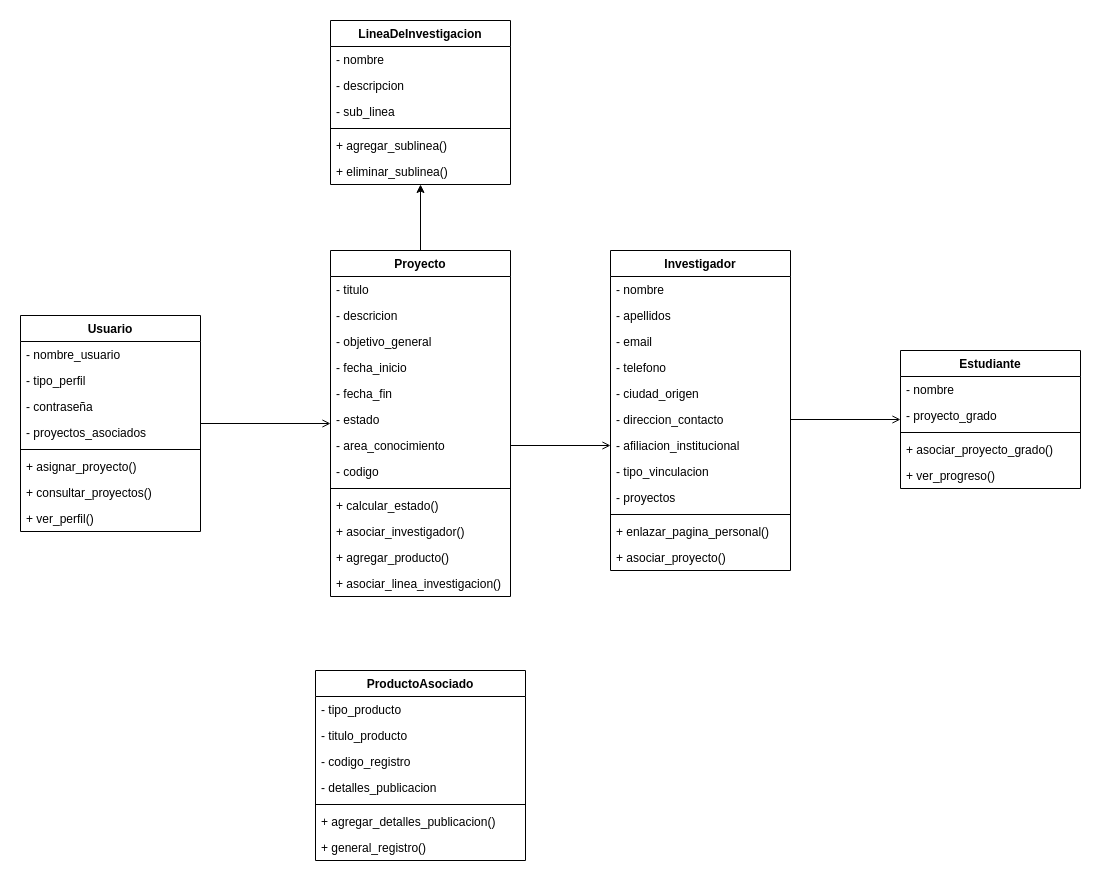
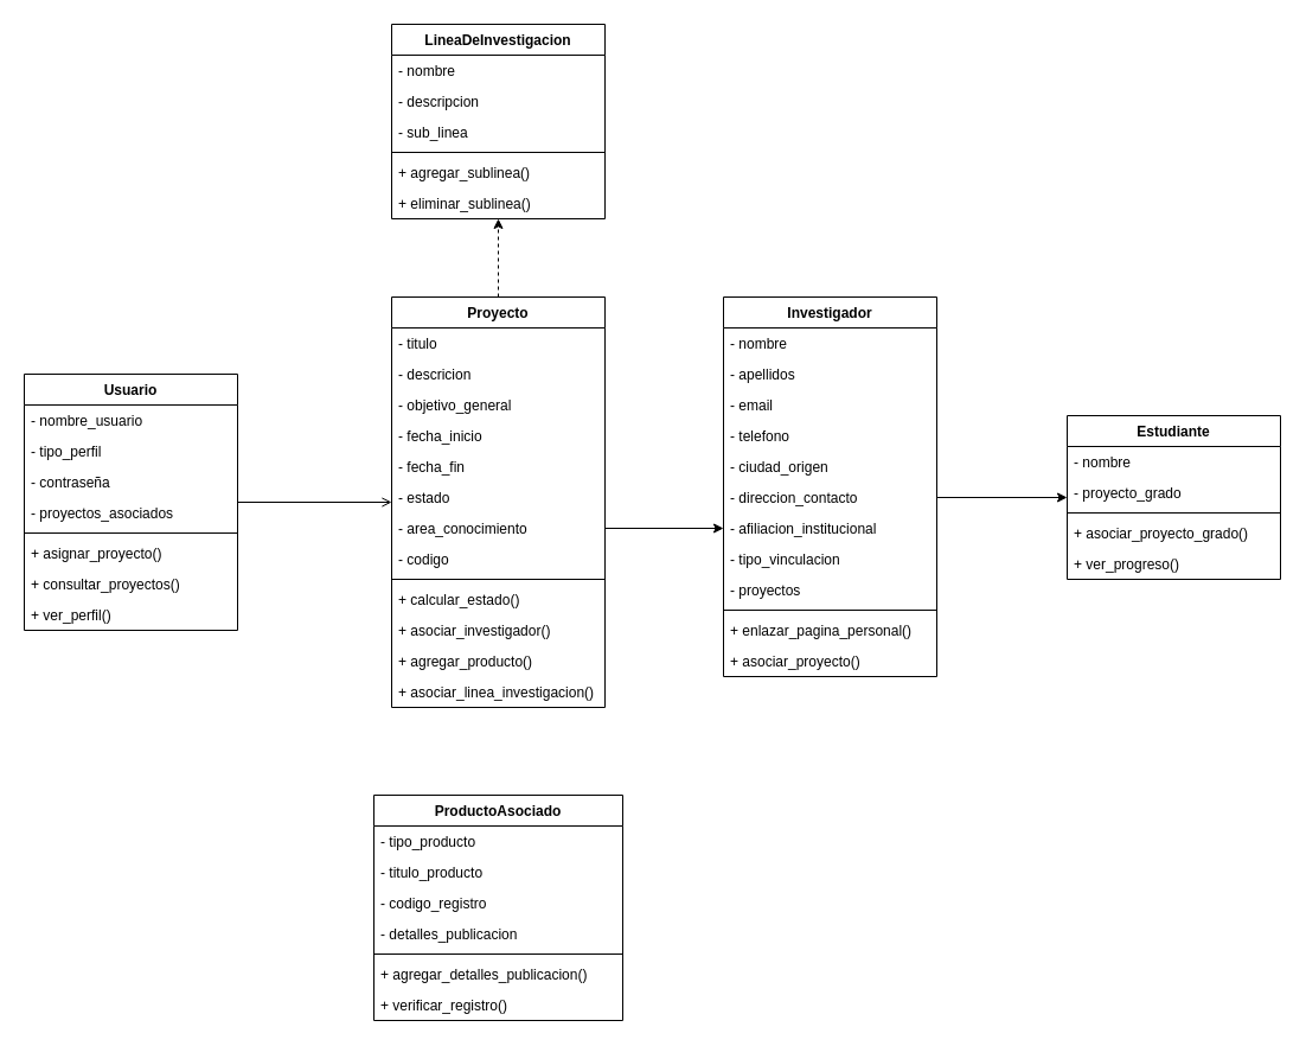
  <mxCell id="0" />
  <mxCell id="1" parent="0" />
- <mxCell id="2" style="edgeStyle=orthogonalEdgeStyle;rounded=0;orthogonalLoop=1;jettySize=auto;html=1;" edge="1" parent="1" source="3" target="30"><mxGeometry relative="1" as="geometry" /></mxCell>
+ <mxCell id="2" style="edgeStyle=orthogonalEdgeStyle;rounded=0;orthogonalLoop=1;jettySize=auto;html=1;dashed=1;" edge="1" parent="1" source="3" target="30"><mxGeometry relative="1" as="geometry" /></mxCell>
  <mxCell id="3" value="Proyecto" style="swimlane;fontStyle=1;align=center;verticalAlign=top;childLayout=stackLayout;horizontal=1;startSize=26;horizontalStack=0;resizeParent=1;resizeParentMax=0;resizeLast=0;collapsible=1;marginBottom=0;whiteSpace=wrap;html=1;" vertex="1" parent="1"><mxGeometry x="330" y="250" width="180" height="346" as="geometry" /></mxCell>
  <mxCell id="4" value="- titulo" style="text;strokeColor=none;fillColor=none;align=left;verticalAlign=top;spacingLeft=4;spacingRight=4;overflow=hidden;rotatable=0;points=[[0,0.5],[1,0.5]];portConstraint=eastwest;whiteSpace=wrap;html=1;" vertex="1" parent="3"><mxGeometry y="26" width="180" height="26" as="geometry" /></mxCell>
  <mxCell id="5" value="- descricion" style="text;strokeColor=none;fillColor=none;align=left;verticalAlign=top;spacingLeft=4;spacingRight=4;overflow=hidden;rotatable=0;points=[[0,0.5],[1,0.5]];portConstraint=eastwest;whiteSpace=wrap;html=1;" vertex="1" parent="3"><mxGeometry y="52" width="180" height="26" as="geometry" /></mxCell>
  <mxCell id="6" value="- objetivo_general" style="text;strokeColor=none;fillColor=none;align=left;verticalAlign=top;spacingLeft=4;spacingRight=4;overflow=hidden;rotatable=0;points=[[0,0.5],[1,0.5]];portConstraint=eastwest;whiteSpace=wrap;html=1;" vertex="1" parent="3"><mxGeometry y="78" width="180" height="26" as="geometry" /></mxCell>
  <mxCell id="7" value="- fecha_inicio" style="text;strokeColor=none;fillColor=none;align=left;verticalAlign=top;spacingLeft=4;spacingRight=4;overflow=hidden;rotatable=0;points=[[0,0.5],[1,0.5]];portConstraint=eastwest;whiteSpace=wrap;html=1;" vertex="1" parent="3"><mxGeometry y="104" width="180" height="26" as="geometry" /></mxCell>
  <mxCell id="8" value="- fecha_fin" style="text;strokeColor=none;fillColor=none;align=left;verticalAlign=top;spacingLeft=4;spacingRight=4;overflow=hidden;rotatable=0;points=[[0,0.5],[1,0.5]];portConstraint=eastwest;whiteSpace=wrap;html=1;" vertex="1" parent="3"><mxGeometry y="130" width="180" height="26" as="geometry" /></mxCell>
  <mxCell id="9" value="- estado" style="text;strokeColor=none;fillColor=none;align=left;verticalAlign=top;spacingLeft=4;spacingRight=4;overflow=hidden;rotatable=0;points=[[0,0.5],[1,0.5]];portConstraint=eastwest;whiteSpace=wrap;html=1;" vertex="1" parent="3"><mxGeometry y="156" width="180" height="26" as="geometry" /></mxCell>
  <mxCell id="10" value="- area_conocimiento" style="text;strokeColor=none;fillColor=none;align=left;verticalAlign=top;spacingLeft=4;spacingRight=4;overflow=hidden;rotatable=0;points=[[0,0.5],[1,0.5]];portConstraint=eastwest;whiteSpace=wrap;html=1;" vertex="1" parent="3"><mxGeometry y="182" width="180" height="26" as="geometry" /></mxCell>
  <mxCell id="11" value="- codigo" style="text;strokeColor=none;fillColor=none;align=left;verticalAlign=top;spacingLeft=4;spacingRight=4;overflow=hidden;rotatable=0;points=[[0,0.5],[1,0.5]];portConstraint=eastwest;whiteSpace=wrap;html=1;" vertex="1" parent="3"><mxGeometry y="208" width="180" height="26" as="geometry" /></mxCell>
  <mxCell id="12" value="" style="line;strokeWidth=1;fillColor=none;align=left;verticalAlign=middle;spacingTop=-1;spacingLeft=3;spacingRight=3;rotatable=0;labelPosition=right;points=[];portConstraint=eastwest;strokeColor=inherit;" vertex="1" parent="3"><mxGeometry y="234" width="180" height="8" as="geometry" /></mxCell>
  <mxCell id="13" value="+ calcular_estado()" style="text;strokeColor=none;fillColor=none;align=left;verticalAlign=top;spacingLeft=4;spacingRight=4;overflow=hidden;rotatable=0;points=[[0,0.5],[1,0.5]];portConstraint=eastwest;whiteSpace=wrap;html=1;" vertex="1" parent="3"><mxGeometry y="242" width="180" height="26" as="geometry" /></mxCell>
  <mxCell id="14" value="+ asociar_investigador()" style="text;strokeColor=none;fillColor=none;align=left;verticalAlign=top;spacingLeft=4;spacingRight=4;overflow=hidden;rotatable=0;points=[[0,0.5],[1,0.5]];portConstraint=eastwest;whiteSpace=wrap;html=1;" vertex="1" parent="3"><mxGeometry y="268" width="180" height="26" as="geometry" /></mxCell>
  <mxCell id="15" value="+ agregar_producto()" style="text;strokeColor=none;fillColor=none;align=left;verticalAlign=top;spacingLeft=4;spacingRight=4;overflow=hidden;rotatable=0;points=[[0,0.5],[1,0.5]];portConstraint=eastwest;whiteSpace=wrap;html=1;" vertex="1" parent="3"><mxGeometry y="294" width="180" height="26" as="geometry" /></mxCell>
  <mxCell id="16" value="+ asociar_linea_investigacion()" style="text;strokeColor=none;fillColor=none;align=left;verticalAlign=top;spacingLeft=4;spacingRight=4;overflow=hidden;rotatable=0;points=[[0,0.5],[1,0.5]];portConstraint=eastwest;whiteSpace=wrap;html=1;" vertex="1" parent="3"><mxGeometry y="320" width="180" height="26" as="geometry" /></mxCell>
  <mxCell id="17" value="Investigador" style="swimlane;fontStyle=1;align=center;verticalAlign=top;childLayout=stackLayout;horizontal=1;startSize=26;horizontalStack=0;resizeParent=1;resizeParentMax=0;resizeLast=0;collapsible=1;marginBottom=0;whiteSpace=wrap;html=1;" vertex="1" parent="1"><mxGeometry x="610" y="250" width="180" height="320" as="geometry" /></mxCell>
  <mxCell id="18" value="- nombre" style="text;strokeColor=none;fillColor=none;align=left;verticalAlign=top;spacingLeft=4;spacingRight=4;overflow=hidden;rotatable=0;points=[[0,0.5],[1,0.5]];portConstraint=eastwest;whiteSpace=wrap;html=1;" vertex="1" parent="17"><mxGeometry y="26" width="180" height="26" as="geometry" /></mxCell>
  <mxCell id="19" value="- apellidos" style="text;strokeColor=none;fillColor=none;align=left;verticalAlign=top;spacingLeft=4;spacingRight=4;overflow=hidden;rotatable=0;points=[[0,0.5],[1,0.5]];portConstraint=eastwest;whiteSpace=wrap;html=1;" vertex="1" parent="17"><mxGeometry y="52" width="180" height="26" as="geometry" /></mxCell>
  <mxCell id="20" value="- email" style="text;strokeColor=none;fillColor=none;align=left;verticalAlign=top;spacingLeft=4;spacingRight=4;overflow=hidden;rotatable=0;points=[[0,0.5],[1,0.5]];portConstraint=eastwest;whiteSpace=wrap;html=1;" vertex="1" parent="17"><mxGeometry y="78" width="180" height="26" as="geometry" /></mxCell>
  <mxCell id="21" value="- telefono" style="text;strokeColor=none;fillColor=none;align=left;verticalAlign=top;spacingLeft=4;spacingRight=4;overflow=hidden;rotatable=0;points=[[0,0.5],[1,0.5]];portConstraint=eastwest;whiteSpace=wrap;html=1;" vertex="1" parent="17"><mxGeometry y="104" width="180" height="26" as="geometry" /></mxCell>
  <mxCell id="22" value="- ciudad_origen" style="text;strokeColor=none;fillColor=none;align=left;verticalAlign=top;spacingLeft=4;spacingRight=4;overflow=hidden;rotatable=0;points=[[0,0.5],[1,0.5]];portConstraint=eastwest;whiteSpace=wrap;html=1;" vertex="1" parent="17"><mxGeometry y="130" width="180" height="26" as="geometry" /></mxCell>
  <mxCell id="23" value="- direccion_contacto" style="text;strokeColor=none;fillColor=none;align=left;verticalAlign=top;spacingLeft=4;spacingRight=4;overflow=hidden;rotatable=0;points=[[0,0.5],[1,0.5]];portConstraint=eastwest;whiteSpace=wrap;html=1;" vertex="1" parent="17"><mxGeometry y="156" width="180" height="26" as="geometry" /></mxCell>
  <mxCell id="24" value="- afiliacion_institucional" style="text;strokeColor=none;fillColor=none;align=left;verticalAlign=top;spacingLeft=4;spacingRight=4;overflow=hidden;rotatable=0;points=[[0,0.5],[1,0.5]];portConstraint=eastwest;whiteSpace=wrap;html=1;" vertex="1" parent="17"><mxGeometry y="182" width="180" height="26" as="geometry" /></mxCell>
  <mxCell id="25" value="- tipo_vinculacion" style="text;strokeColor=none;fillColor=none;align=left;verticalAlign=top;spacingLeft=4;spacingRight=4;overflow=hidden;rotatable=0;points=[[0,0.5],[1,0.5]];portConstraint=eastwest;whiteSpace=wrap;html=1;" vertex="1" parent="17"><mxGeometry y="208" width="180" height="26" as="geometry" /></mxCell>
  <mxCell id="26" value="- proyectos" style="text;strokeColor=none;fillColor=none;align=left;verticalAlign=top;spacingLeft=4;spacingRight=4;overflow=hidden;rotatable=0;points=[[0,0.5],[1,0.5]];portConstraint=eastwest;whiteSpace=wrap;html=1;" vertex="1" parent="17"><mxGeometry y="234" width="180" height="26" as="geometry" /></mxCell>
  <mxCell id="27" value="" style="line;strokeWidth=1;fillColor=none;align=left;verticalAlign=middle;spacingTop=-1;spacingLeft=3;spacingRight=3;rotatable=0;labelPosition=right;points=[];portConstraint=eastwest;strokeColor=inherit;" vertex="1" parent="17"><mxGeometry y="260" width="180" height="8" as="geometry" /></mxCell>
  <mxCell id="28" value="+ enlazar_pagina_personal()" style="text;strokeColor=none;fillColor=none;align=left;verticalAlign=top;spacingLeft=4;spacingRight=4;overflow=hidden;rotatable=0;points=[[0,0.5],[1,0.5]];portConstraint=eastwest;whiteSpace=wrap;html=1;" vertex="1" parent="17"><mxGeometry y="268" width="180" height="26" as="geometry" /></mxCell>
  <mxCell id="29" value="+ asociar_proyecto()" style="text;strokeColor=none;fillColor=none;align=left;verticalAlign=top;spacingLeft=4;spacingRight=4;overflow=hidden;rotatable=0;points=[[0,0.5],[1,0.5]];portConstraint=eastwest;whiteSpace=wrap;html=1;" vertex="1" parent="17"><mxGeometry y="294" width="180" height="26" as="geometry" /></mxCell>
  <mxCell id="30" value="LineaDeInvestigacion" style="swimlane;fontStyle=1;align=center;verticalAlign=top;childLayout=stackLayout;horizontal=1;startSize=26;horizontalStack=0;resizeParent=1;resizeParentMax=0;resizeLast=0;collapsible=1;marginBottom=0;whiteSpace=wrap;html=1;" vertex="1" parent="1"><mxGeometry x="330" y="20" width="180" height="164" as="geometry" /></mxCell>
  <mxCell id="31" value="- nombre" style="text;strokeColor=none;fillColor=none;align=left;verticalAlign=top;spacingLeft=4;spacingRight=4;overflow=hidden;rotatable=0;points=[[0,0.5],[1,0.5]];portConstraint=eastwest;whiteSpace=wrap;html=1;" vertex="1" parent="30"><mxGeometry y="26" width="180" height="26" as="geometry" /></mxCell>
  <mxCell id="32" value="- descripcion" style="text;strokeColor=none;fillColor=none;align=left;verticalAlign=top;spacingLeft=4;spacingRight=4;overflow=hidden;rotatable=0;points=[[0,0.5],[1,0.5]];portConstraint=eastwest;whiteSpace=wrap;html=1;" vertex="1" parent="30"><mxGeometry y="52" width="180" height="26" as="geometry" /></mxCell>
  <mxCell id="33" value="- sub_linea" style="text;strokeColor=none;fillColor=none;align=left;verticalAlign=top;spacingLeft=4;spacingRight=4;overflow=hidden;rotatable=0;points=[[0,0.5],[1,0.5]];portConstraint=eastwest;whiteSpace=wrap;html=1;" vertex="1" parent="30"><mxGeometry y="78" width="180" height="26" as="geometry" /></mxCell>
  <mxCell id="34" value="" style="line;strokeWidth=1;fillColor=none;align=left;verticalAlign=middle;spacingTop=-1;spacingLeft=3;spacingRight=3;rotatable=0;labelPosition=right;points=[];portConstraint=eastwest;strokeColor=inherit;" vertex="1" parent="30"><mxGeometry y="104" width="180" height="8" as="geometry" /></mxCell>
  <mxCell id="35" value="+ agregar_sublinea()" style="text;strokeColor=none;fillColor=none;align=left;verticalAlign=top;spacingLeft=4;spacingRight=4;overflow=hidden;rotatable=0;points=[[0,0.5],[1,0.5]];portConstraint=eastwest;whiteSpace=wrap;html=1;" vertex="1" parent="30"><mxGeometry y="112" width="180" height="26" as="geometry" /></mxCell>
  <mxCell id="36" value="+ eliminar_sublinea()" style="text;strokeColor=none;fillColor=none;align=left;verticalAlign=top;spacingLeft=4;spacingRight=4;overflow=hidden;rotatable=0;points=[[0,0.5],[1,0.5]];portConstraint=eastwest;whiteSpace=wrap;html=1;" vertex="1" parent="30"><mxGeometry y="138" width="180" height="26" as="geometry" /></mxCell>
  <mxCell id="37" value="ProductoAsociado" style="swimlane;fontStyle=1;align=center;verticalAlign=top;childLayout=stackLayout;horizontal=1;startSize=26;horizontalStack=0;resizeParent=1;resizeParentMax=0;resizeLast=0;collapsible=1;marginBottom=0;whiteSpace=wrap;html=1;" vertex="1" parent="1"><mxGeometry x="315" y="670" width="210" height="190" as="geometry" /></mxCell>
  <mxCell id="38" value="- tipo_producto" style="text;strokeColor=none;fillColor=none;align=left;verticalAlign=top;spacingLeft=4;spacingRight=4;overflow=hidden;rotatable=0;points=[[0,0.5],[1,0.5]];portConstraint=eastwest;whiteSpace=wrap;html=1;" vertex="1" parent="37"><mxGeometry y="26" width="210" height="26" as="geometry" /></mxCell>
  <mxCell id="39" value="- titulo_producto" style="text;strokeColor=none;fillColor=none;align=left;verticalAlign=top;spacingLeft=4;spacingRight=4;overflow=hidden;rotatable=0;points=[[0,0.5],[1,0.5]];portConstraint=eastwest;whiteSpace=wrap;html=1;" vertex="1" parent="37"><mxGeometry y="52" width="210" height="26" as="geometry" /></mxCell>
  <mxCell id="40" value="- codigo_registro" style="text;strokeColor=none;fillColor=none;align=left;verticalAlign=top;spacingLeft=4;spacingRight=4;overflow=hidden;rotatable=0;points=[[0,0.5],[1,0.5]];portConstraint=eastwest;whiteSpace=wrap;html=1;" vertex="1" parent="37"><mxGeometry y="78" width="210" height="26" as="geometry" /></mxCell>
  <mxCell id="41" value="- detalles_publicacion" style="text;strokeColor=none;fillColor=none;align=left;verticalAlign=top;spacingLeft=4;spacingRight=4;overflow=hidden;rotatable=0;points=[[0,0.5],[1,0.5]];portConstraint=eastwest;whiteSpace=wrap;html=1;" vertex="1" parent="37"><mxGeometry y="104" width="210" height="26" as="geometry" /></mxCell>
  <mxCell id="42" value="" style="line;strokeWidth=1;fillColor=none;align=left;verticalAlign=middle;spacingTop=-1;spacingLeft=3;spacingRight=3;rotatable=0;labelPosition=right;points=[];portConstraint=eastwest;strokeColor=inherit;" vertex="1" parent="37"><mxGeometry y="130" width="210" height="8" as="geometry" /></mxCell>
  <mxCell id="43" value="+ agregar_detalles_publicacion()" style="text;strokeColor=none;fillColor=none;align=left;verticalAlign=top;spacingLeft=4;spacingRight=4;overflow=hidden;rotatable=0;points=[[0,0.5],[1,0.5]];portConstraint=eastwest;whiteSpace=wrap;html=1;" vertex="1" parent="37"><mxGeometry y="138" width="210" height="26" as="geometry" /></mxCell>
- <mxCell id="44" value="+ general_registro()" style="text;strokeColor=none;fillColor=none;align=left;verticalAlign=top;spacingLeft=4;spacingRight=4;overflow=hidden;rotatable=0;points=[[0,0.5],[1,0.5]];portConstraint=eastwest;whiteSpace=wrap;html=1;" vertex="1" parent="37"><mxGeometry y="164" width="210" height="26" as="geometry" /></mxCell>
+ <mxCell id="44" value="+ verificar_registro()" style="text;strokeColor=none;fillColor=none;align=left;verticalAlign=top;spacingLeft=4;spacingRight=4;overflow=hidden;rotatable=0;points=[[0,0.5],[1,0.5]];portConstraint=eastwest;whiteSpace=wrap;html=1;" vertex="1" parent="37"><mxGeometry y="164" width="210" height="26" as="geometry" /></mxCell>
  <mxCell id="45" style="edgeStyle=orthogonalEdgeStyle;rounded=0;orthogonalLoop=1;jettySize=auto;html=1;endArrow=open;" edge="1" parent="1" source="46" target="3"><mxGeometry relative="1" as="geometry" /></mxCell>
  <mxCell id="46" value="Usuario" style="swimlane;fontStyle=1;align=center;verticalAlign=top;childLayout=stackLayout;horizontal=1;startSize=26;horizontalStack=0;resizeParent=1;resizeParentMax=0;resizeLast=0;collapsible=1;marginBottom=0;whiteSpace=wrap;html=1;" vertex="1" parent="1"><mxGeometry x="20" y="315" width="180" height="216" as="geometry" /></mxCell>
  <mxCell id="47" value="- nombre_usuario" style="text;strokeColor=none;fillColor=none;align=left;verticalAlign=top;spacingLeft=4;spacingRight=4;overflow=hidden;rotatable=0;points=[[0,0.5],[1,0.5]];portConstraint=eastwest;whiteSpace=wrap;html=1;" vertex="1" parent="46"><mxGeometry y="26" width="180" height="26" as="geometry" /></mxCell>
  <mxCell id="48" value="- tipo_perfil" style="text;strokeColor=none;fillColor=none;align=left;verticalAlign=top;spacingLeft=4;spacingRight=4;overflow=hidden;rotatable=0;points=[[0,0.5],[1,0.5]];portConstraint=eastwest;whiteSpace=wrap;html=1;" vertex="1" parent="46"><mxGeometry y="52" width="180" height="26" as="geometry" /></mxCell>
  <mxCell id="49" value="- contraseña" style="text;strokeColor=none;fillColor=none;align=left;verticalAlign=top;spacingLeft=4;spacingRight=4;overflow=hidden;rotatable=0;points=[[0,0.5],[1,0.5]];portConstraint=eastwest;whiteSpace=wrap;html=1;" vertex="1" parent="46"><mxGeometry y="78" width="180" height="26" as="geometry" /></mxCell>
  <mxCell id="50" value="- proyectos_asociados" style="text;strokeColor=none;fillColor=none;align=left;verticalAlign=top;spacingLeft=4;spacingRight=4;overflow=hidden;rotatable=0;points=[[0,0.5],[1,0.5]];portConstraint=eastwest;whiteSpace=wrap;html=1;" vertex="1" parent="46"><mxGeometry y="104" width="180" height="26" as="geometry" /></mxCell>
  <mxCell id="51" value="" style="line;strokeWidth=1;fillColor=none;align=left;verticalAlign=middle;spacingTop=-1;spacingLeft=3;spacingRight=3;rotatable=0;labelPosition=right;points=[];portConstraint=eastwest;strokeColor=inherit;" vertex="1" parent="46"><mxGeometry y="130" width="180" height="8" as="geometry" /></mxCell>
  <mxCell id="52" value="+ asignar_proyecto()" style="text;strokeColor=none;fillColor=none;align=left;verticalAlign=top;spacingLeft=4;spacingRight=4;overflow=hidden;rotatable=0;points=[[0,0.5],[1,0.5]];portConstraint=eastwest;whiteSpace=wrap;html=1;" vertex="1" parent="46"><mxGeometry y="138" width="180" height="26" as="geometry" /></mxCell>
  <mxCell id="53" value="+ consultar_proyectos()" style="text;strokeColor=none;fillColor=none;align=left;verticalAlign=top;spacingLeft=4;spacingRight=4;overflow=hidden;rotatable=0;points=[[0,0.5],[1,0.5]];portConstraint=eastwest;whiteSpace=wrap;html=1;" vertex="1" parent="46"><mxGeometry y="164" width="180" height="26" as="geometry" /></mxCell>
  <mxCell id="54" value="+ ver_perfil()" style="text;strokeColor=none;fillColor=none;align=left;verticalAlign=top;spacingLeft=4;spacingRight=4;overflow=hidden;rotatable=0;points=[[0,0.5],[1,0.5]];portConstraint=eastwest;whiteSpace=wrap;html=1;" vertex="1" parent="46"><mxGeometry y="190" width="180" height="26" as="geometry" /></mxCell>
  <mxCell id="55" value="Estudiante" style="swimlane;fontStyle=1;align=center;verticalAlign=top;childLayout=stackLayout;horizontal=1;startSize=26;horizontalStack=0;resizeParent=1;resizeParentMax=0;resizeLast=0;collapsible=1;marginBottom=0;whiteSpace=wrap;html=1;" vertex="1" parent="1"><mxGeometry x="900" y="350" width="180" height="138" as="geometry" /></mxCell>
  <mxCell id="56" value="- nombre" style="text;strokeColor=none;fillColor=none;align=left;verticalAlign=top;spacingLeft=4;spacingRight=4;overflow=hidden;rotatable=0;points=[[0,0.5],[1,0.5]];portConstraint=eastwest;whiteSpace=wrap;html=1;" vertex="1" parent="55"><mxGeometry y="26" width="180" height="26" as="geometry" /></mxCell>
  <mxCell id="57" value="- proyecto_grado" style="text;strokeColor=none;fillColor=none;align=left;verticalAlign=top;spacingLeft=4;spacingRight=4;overflow=hidden;rotatable=0;points=[[0,0.5],[1,0.5]];portConstraint=eastwest;whiteSpace=wrap;html=1;" vertex="1" parent="55"><mxGeometry y="52" width="180" height="26" as="geometry" /></mxCell>
  <mxCell id="58" value="" style="line;strokeWidth=1;fillColor=none;align=left;verticalAlign=middle;spacingTop=-1;spacingLeft=3;spacingRight=3;rotatable=0;labelPosition=right;points=[];portConstraint=eastwest;strokeColor=inherit;" vertex="1" parent="55"><mxGeometry y="78" width="180" height="8" as="geometry" /></mxCell>
  <mxCell id="59" value="+ asociar_proyecto_grado()" style="text;strokeColor=none;fillColor=none;align=left;verticalAlign=top;spacingLeft=4;spacingRight=4;overflow=hidden;rotatable=0;points=[[0,0.5],[1,0.5]];portConstraint=eastwest;whiteSpace=wrap;html=1;" vertex="1" parent="55"><mxGeometry y="86" width="180" height="26" as="geometry" /></mxCell>
  <mxCell id="60" value="+ ver_progreso()" style="text;strokeColor=none;fillColor=none;align=left;verticalAlign=top;spacingLeft=4;spacingRight=4;overflow=hidden;rotatable=0;points=[[0,0.5],[1,0.5]];portConstraint=eastwest;whiteSpace=wrap;html=1;" vertex="1" parent="55"><mxGeometry y="112" width="180" height="26" as="geometry" /></mxCell>
- <mxCell id="61" value="" style="edgeStyle=orthogonalEdgeStyle;rounded=0;orthogonalLoop=1;jettySize=auto;html=1;entryX=0;entryY=0.5;entryDx=0;entryDy=0;endArrow=open;" edge="1" parent="1" source="10" target="24"><mxGeometry relative="1" as="geometry" /></mxCell>
- <mxCell id="62" style="edgeStyle=orthogonalEdgeStyle;rounded=0;orthogonalLoop=1;jettySize=auto;html=1;endArrow=open;" edge="1" parent="1" source="23" target="55"><mxGeometry relative="1" as="geometry" /></mxCell>
+ <mxCell id="61" value="" style="edgeStyle=orthogonalEdgeStyle;rounded=0;orthogonalLoop=1;jettySize=auto;html=1;entryX=0;entryY=0.5;entryDx=0;entryDy=0;" edge="1" parent="1" source="10" target="24"><mxGeometry relative="1" as="geometry" /></mxCell>
+ <mxCell id="62" style="edgeStyle=orthogonalEdgeStyle;rounded=0;orthogonalLoop=1;jettySize=auto;html=1;" edge="1" parent="1" source="23" target="55"><mxGeometry relative="1" as="geometry" /></mxCell>
